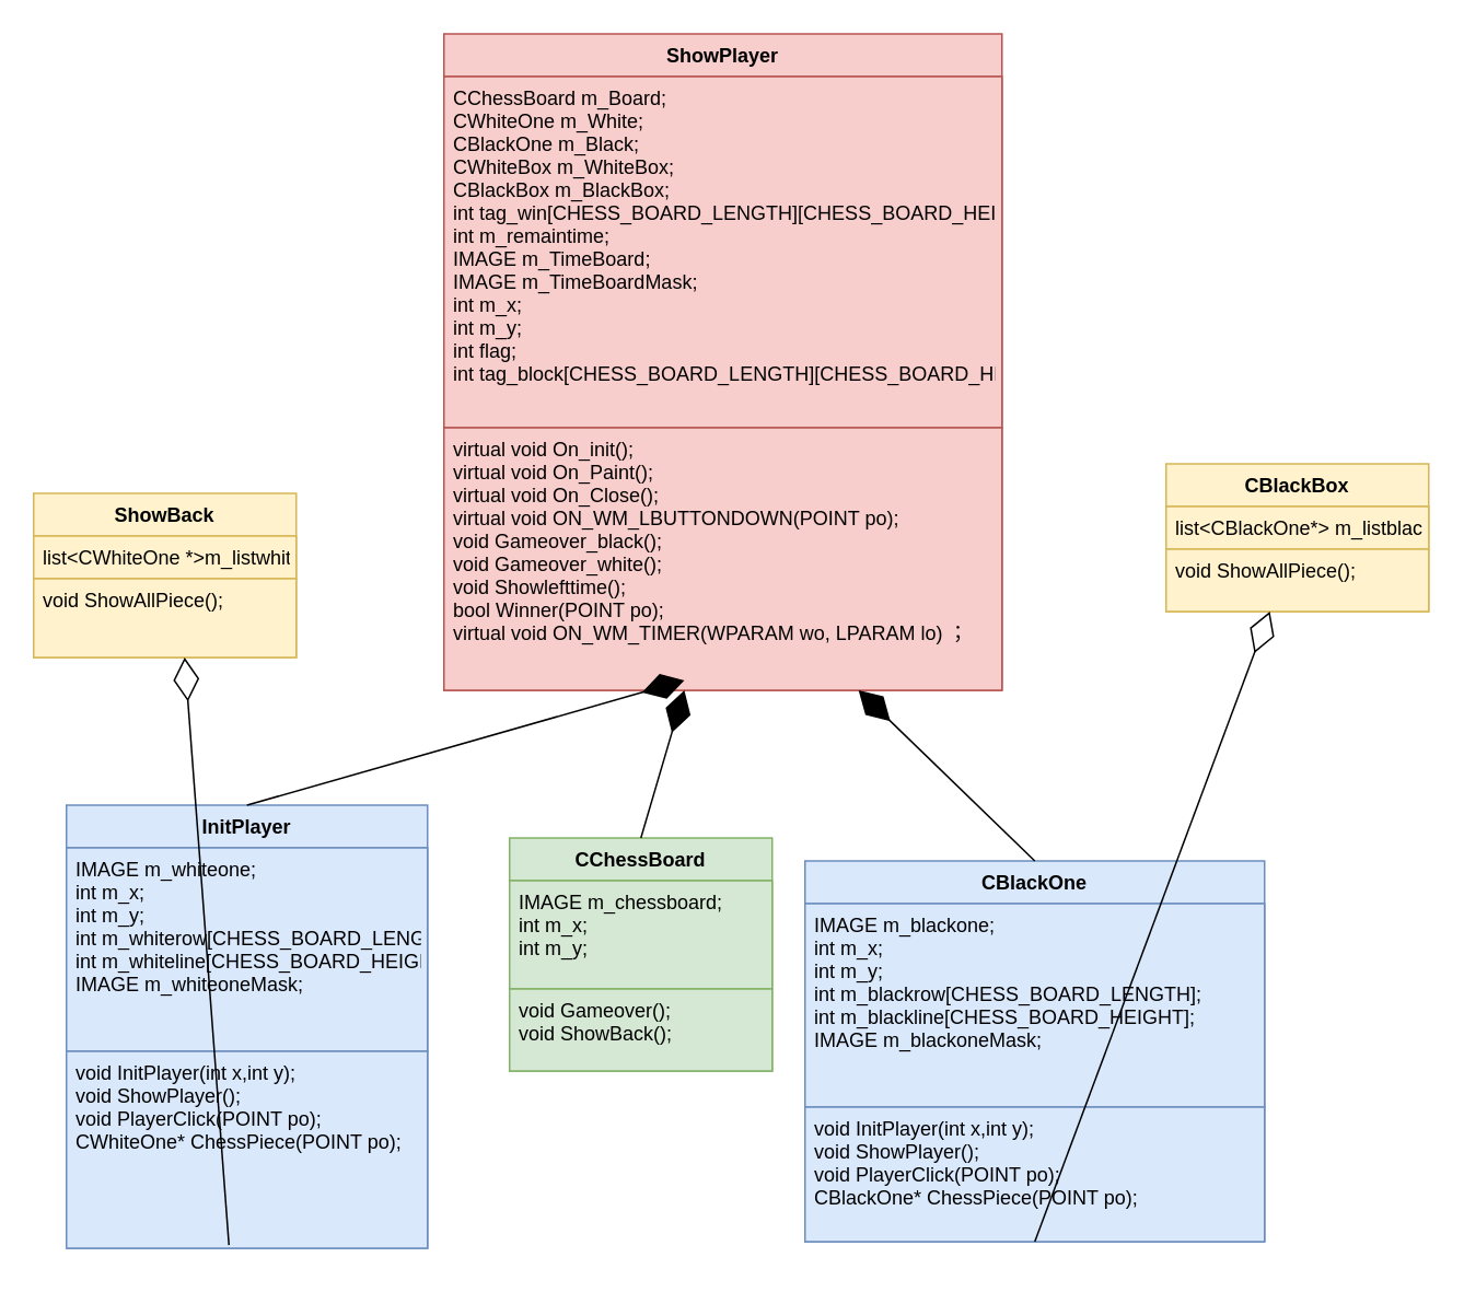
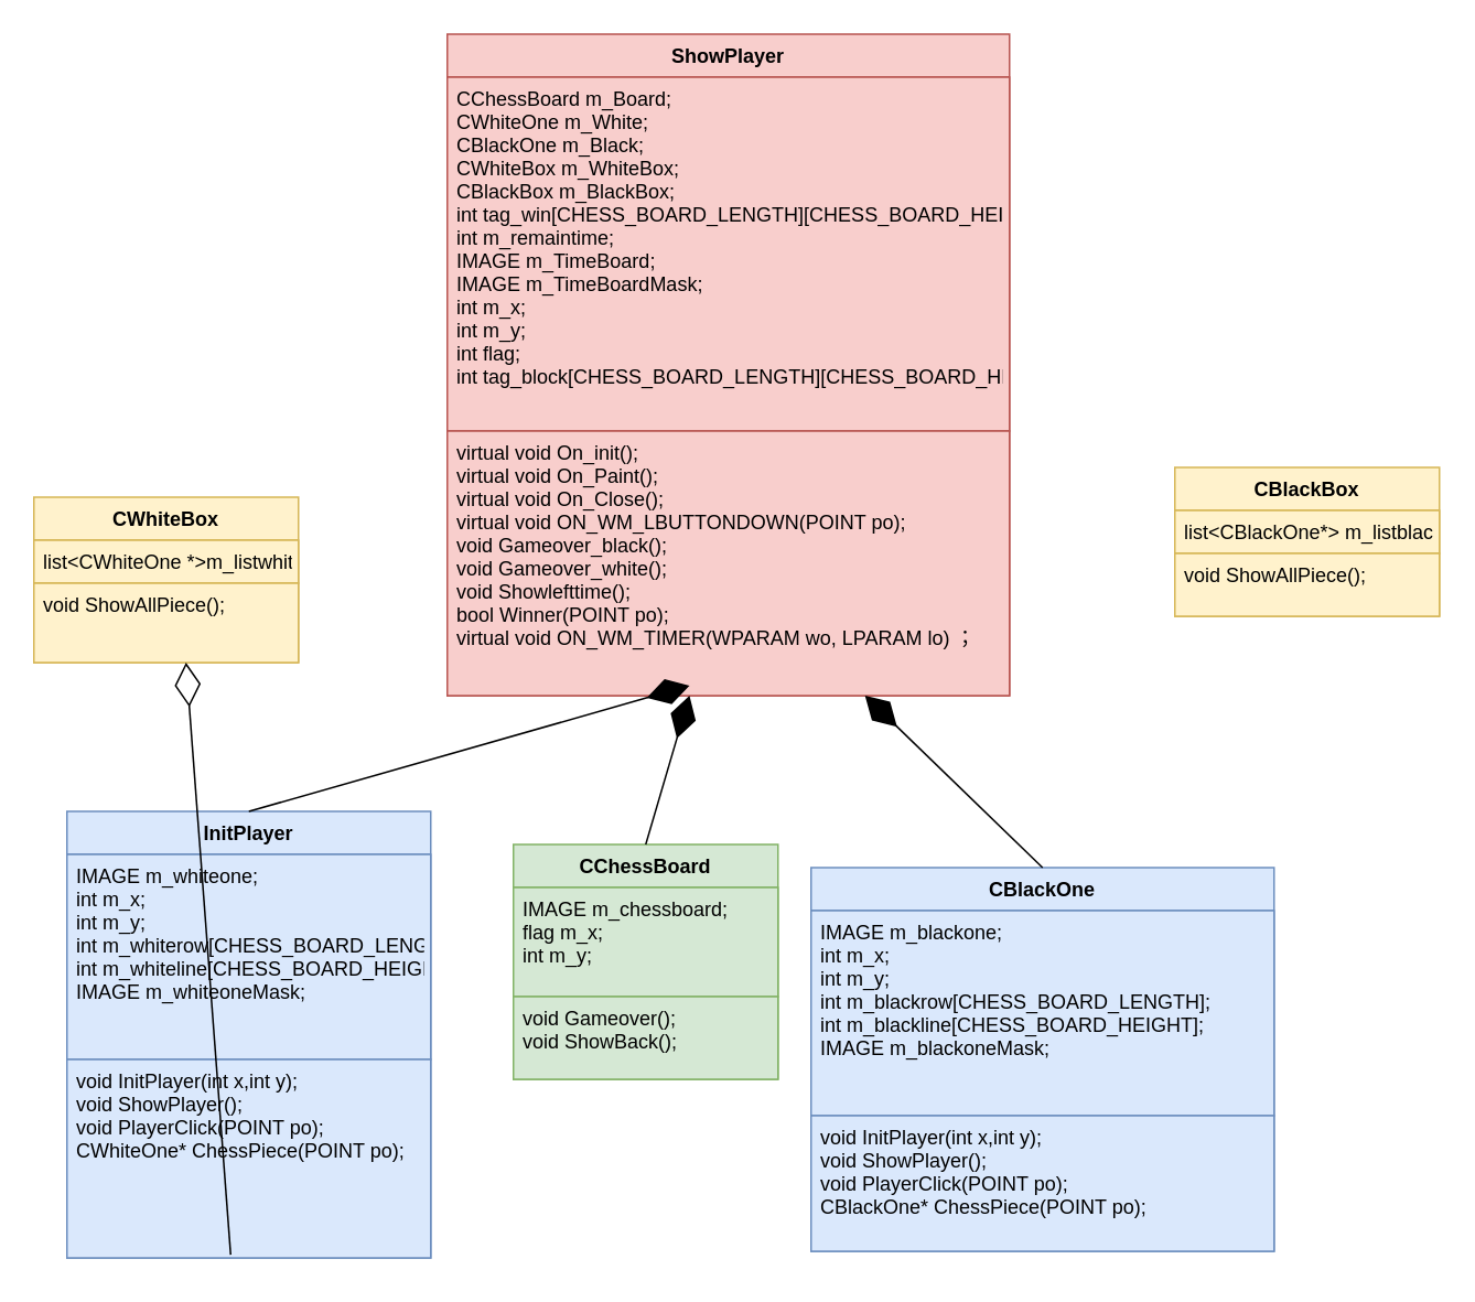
  <mxCell id="0" />
  <mxCell id="1" parent="0" />
  <mxCell id="2" value="CChessBoard" style="swimlane;fontStyle=1;align=center;verticalAlign=top;childLayout=stackLayout;horizontal=1;startSize=26;horizontalStack=0;resizeParent=1;resizeParentMax=0;resizeLast=0;collapsible=1;marginBottom=0;fillColor=#d5e8d4;strokeColor=#82b366;" parent="1" vertex="1"><mxGeometry x="310" y="510" width="160" height="142" as="geometry" /></mxCell>
- <mxCell id="3" value="IMAGE m_chessboard;&#10;int m_x;&#10;int m_y;" style="text;strokeColor=#82b366;fillColor=#d5e8d4;align=left;verticalAlign=top;spacingLeft=4;spacingRight=4;overflow=hidden;rotatable=0;points=[[0,0.5],[1,0.5]];portConstraint=eastwest;" parent="2" vertex="1"><mxGeometry y="26" width="160" height="66" as="geometry" /></mxCell>
+ <mxCell id="3" value="IMAGE m_chessboard;&#10;flag m_x;&#10;int m_y;" style="text;strokeColor=#82b366;fillColor=#d5e8d4;align=left;verticalAlign=top;spacingLeft=4;spacingRight=4;overflow=hidden;rotatable=0;points=[[0,0.5],[1,0.5]];portConstraint=eastwest;" parent="2" vertex="1"><mxGeometry y="26" width="160" height="66" as="geometry" /></mxCell>
  <mxCell id="4" value="void Gameover();&#10;void ShowBack();" style="text;strokeColor=#82b366;fillColor=#d5e8d4;align=left;verticalAlign=top;spacingLeft=4;spacingRight=4;overflow=hidden;rotatable=0;points=[[0,0.5],[1,0.5]];portConstraint=eastwest;" parent="2" vertex="1"><mxGeometry y="92" width="160" height="50" as="geometry" /></mxCell>
  <mxCell id="5" value="ShowPlayer" style="swimlane;fontStyle=1;align=center;verticalAlign=top;childLayout=stackLayout;horizontal=1;startSize=26;horizontalStack=0;resizeParent=1;resizeParentMax=0;resizeLast=0;collapsible=1;marginBottom=0;fillColor=#f8cecc;strokeColor=#b85450;" parent="1" vertex="1"><mxGeometry x="270" width="340" height="400" as="geometry" y="20" /></mxCell>
  <mxCell id="6" value="&#09;CChessBoard m_Board;&#10;&#09;CWhiteOne m_White;&#10;&#09;CBlackOne m_Black;&#10;&#09;CWhiteBox m_WhiteBox;&#10;&#09;CBlackBox m_BlackBox;&#10;&#09;int tag_win[CHESS_BOARD_LENGTH][CHESS_BOARD_HEIGHT];//黑白棋子标记位&#10;&#09;int m_remaintime;&#10;&#09;IMAGE m_TimeBoard;&#10;&#09;IMAGE m_TimeBoardMask;&#10;&#09;int m_x;&#10;&#09;int m_y;&#10;&#09;int flag;&#10;&#09;int tag_block[CHESS_BOARD_LENGTH][CHESS_BOARD_HEIGHT];//棋子标记位" style="text;strokeColor=#b85450;fillColor=#f8cecc;align=left;verticalAlign=top;spacingLeft=4;spacingRight=4;overflow=hidden;rotatable=0;points=[[0,0.5],[1,0.5]];portConstraint=eastwest;" parent="5" vertex="1"><mxGeometry y="26" width="340" height="214" as="geometry" /></mxCell>
  <mxCell id="7" value="virtual void On_init();&#10;&#09;virtual void On_Paint();&#10;&#09;virtual void On_Close();&#10;&#09;virtual void ON_WM_LBUTTONDOWN(POINT po);&#10;&#09;void Gameover_black();&#10;&#09;void Gameover_white();&#10;&#09;void Showlefttime();&#10;&#09;bool Winner(POINT po);&#10;&#09;virtual void ON_WM_TIMER(WPARAM wo, LPARAM lo) ；" style="text;strokeColor=#b85450;fillColor=#f8cecc;align=left;verticalAlign=top;spacingLeft=4;spacingRight=4;overflow=hidden;rotatable=0;points=[[0,0.5],[1,0.5]];portConstraint=eastwest;" parent="5" vertex="1"><mxGeometry y="240" width="340" height="160" as="geometry" /></mxCell>
  <mxCell id="8" value="InitPlayer" style="swimlane;fontStyle=1;align=center;verticalAlign=top;childLayout=stackLayout;horizontal=1;startSize=26;horizontalStack=0;resizeParent=1;resizeParentMax=0;resizeLast=0;collapsible=1;marginBottom=0;fillColor=#dae8fc;strokeColor=#6c8ebf;" parent="1" vertex="1"><mxGeometry x="40" y="490" width="220" height="270" as="geometry" /></mxCell>
  <mxCell id="9" value="IMAGE m_whiteone;&#10;&#09;int m_x;&#10;&#09;int m_y;&#10;&#09;int m_whiterow[CHESS_BOARD_LENGTH];&#10;&#09;int m_whiteline[CHESS_BOARD_HEIGHT];&#10;&#09;IMAGE m_whiteoneMask;" style="text;strokeColor=#6c8ebf;fillColor=#dae8fc;align=left;verticalAlign=top;spacingLeft=4;spacingRight=4;overflow=hidden;rotatable=0;points=[[0,0.5],[1,0.5]];portConstraint=eastwest;" parent="8" vertex="1"><mxGeometry y="26" width="220" height="124" as="geometry" /></mxCell>
  <mxCell id="10" value="void InitPlayer(int x,int y);&#10;&#09;void ShowPlayer();&#10;&#09;void PlayerClick(POINT po);&#10;&#09;CWhiteOne* ChessPiece(POINT po);" style="text;strokeColor=#6c8ebf;fillColor=#dae8fc;align=left;verticalAlign=top;spacingLeft=4;spacingRight=4;overflow=hidden;rotatable=0;points=[[0,0.5],[1,0.5]];portConstraint=eastwest;" parent="8" vertex="1"><mxGeometry y="150" width="220" height="120" as="geometry" /></mxCell>
  <mxCell id="11" value="CBlackOne" style="swimlane;fontStyle=1;align=center;verticalAlign=top;childLayout=stackLayout;horizontal=1;startSize=26;horizontalStack=0;resizeParent=1;resizeParentMax=0;resizeLast=0;collapsible=1;marginBottom=0;fillColor=#dae8fc;strokeColor=#6c8ebf;" parent="1" vertex="1"><mxGeometry x="490" y="524" width="280" height="232" as="geometry" /></mxCell>
  <mxCell id="12" value="&#09;IMAGE m_blackone;&#10;&#09;int m_x;&#10;&#09;int m_y;&#10;&#09;int m_blackrow[CHESS_BOARD_LENGTH];&#10;&#09;int m_blackline[CHESS_BOARD_HEIGHT];&#10;&#09;IMAGE m_blackoneMask;" style="text;strokeColor=#6c8ebf;fillColor=#dae8fc;align=left;verticalAlign=top;spacingLeft=4;spacingRight=4;overflow=hidden;rotatable=0;points=[[0,0.5],[1,0.5]];portConstraint=eastwest;" parent="11" vertex="1"><mxGeometry y="26" width="280" height="124" as="geometry" /></mxCell>
  <mxCell id="13" value="void InitPlayer(int x,int y);&#10;&#09;void ShowPlayer();&#10;&#09;void PlayerClick(POINT po);&#10;&#09;CBlackOne* ChessPiece(POINT po);" style="text;strokeColor=#6c8ebf;fillColor=#dae8fc;align=left;verticalAlign=top;spacingLeft=4;spacingRight=4;overflow=hidden;rotatable=0;points=[[0,0.5],[1,0.5]];portConstraint=eastwest;" parent="11" vertex="1"><mxGeometry y="150" width="280" height="82" as="geometry" /></mxCell>
  <mxCell id="14" value="" style="endArrow=diamondThin;endFill=1;endSize=24;html=1;exitX=0.5;exitY=0;exitDx=0;exitDy=0;" parent="1" source="2" target="7" edge="1"><mxGeometry width="160" relative="1" as="geometry"><mxPoint x="460" y="370" as="sourcePoint" /><mxPoint x="620" y="370" as="targetPoint" /></mxGeometry></mxCell>
  <mxCell id="15" value="" style="endArrow=diamondThin;endFill=1;endSize=24;html=1;exitX=0.5;exitY=0;exitDx=0;exitDy=0;" parent="1" source="11" target="7" edge="1"><mxGeometry width="160" relative="1" as="geometry"><mxPoint x="460" y="370" as="sourcePoint" /><mxPoint x="620" y="370" as="targetPoint" /></mxGeometry></mxCell>
  <mxCell id="16" value="" style="endArrow=diamondThin;endFill=1;endSize=24;html=1;exitX=0.5;exitY=0;exitDx=0;exitDy=0;entryX=0.431;entryY=0.962;entryDx=0;entryDy=0;entryPerimeter=0;" parent="1" source="8" target="7" edge="1"><mxGeometry width="160" relative="1" as="geometry"><mxPoint x="460" y="370" as="sourcePoint" /><mxPoint x="620" y="370" as="targetPoint" /></mxGeometry></mxCell>
- <mxCell id="17" value="ShowBack" style="swimlane;fontStyle=1;align=center;verticalAlign=top;childLayout=stackLayout;horizontal=1;startSize=26;horizontalStack=0;resizeParent=1;resizeParentMax=0;resizeLast=0;collapsible=1;marginBottom=0;fillColor=#fff2cc;strokeColor=#d6b656;" parent="1" vertex="1"><mxGeometry x="20" y="300" width="160" height="100" as="geometry" /></mxCell>
+ <mxCell id="17" value="CWhiteBox" style="swimlane;fontStyle=1;align=center;verticalAlign=top;childLayout=stackLayout;horizontal=1;startSize=26;horizontalStack=0;resizeParent=1;resizeParentMax=0;resizeLast=0;collapsible=1;marginBottom=0;fillColor=#fff2cc;strokeColor=#d6b656;" parent="1" vertex="1"><mxGeometry x="20" y="300" width="160" height="100" as="geometry" /></mxCell>
  <mxCell id="18" value="list&lt;CWhiteOne *&gt;m_listwhite;" style="text;strokeColor=#d6b656;fillColor=#fff2cc;align=left;verticalAlign=top;spacingLeft=4;spacingRight=4;overflow=hidden;rotatable=0;points=[[0,0.5],[1,0.5]];portConstraint=eastwest;" parent="17" vertex="1"><mxGeometry y="26" width="160" height="26" as="geometry" /></mxCell>
  <mxCell id="19" value="void ShowAllPiece();" style="text;strokeColor=#d6b656;fillColor=#fff2cc;align=left;verticalAlign=top;spacingLeft=4;spacingRight=4;overflow=hidden;rotatable=0;points=[[0,0.5],[1,0.5]];portConstraint=eastwest;" parent="17" vertex="1"><mxGeometry y="52" width="160" height="48" as="geometry" /></mxCell>
  <mxCell id="20" value="CBlackBox" style="swimlane;fontStyle=1;align=center;verticalAlign=top;childLayout=stackLayout;horizontal=1;startSize=26;horizontalStack=0;resizeParent=1;resizeParentMax=0;resizeLast=0;collapsible=1;marginBottom=0;fillColor=#fff2cc;strokeColor=#d6b656;" parent="1" vertex="1"><mxGeometry x="710" y="282" width="160" height="90" as="geometry" /></mxCell>
  <mxCell id="21" value="list&lt;CBlackOne*&gt; m_listblack;" style="text;strokeColor=#d6b656;fillColor=#fff2cc;align=left;verticalAlign=top;spacingLeft=4;spacingRight=4;overflow=hidden;rotatable=0;points=[[0,0.5],[1,0.5]];portConstraint=eastwest;" parent="20" vertex="1"><mxGeometry y="26" width="160" height="26" as="geometry" /></mxCell>
  <mxCell id="22" value="void ShowAllPiece();&#10;" style="text;strokeColor=#d6b656;fillColor=#fff2cc;align=left;verticalAlign=top;spacingLeft=4;spacingRight=4;overflow=hidden;rotatable=0;points=[[0,0.5],[1,0.5]];portConstraint=eastwest;" parent="20" vertex="1"><mxGeometry y="52" width="160" height="38" as="geometry" /></mxCell>
  <mxCell id="23" value="" style="endArrow=diamondThin;endFill=0;endSize=24;html=1;exitX=0.45;exitY=0.984;exitDx=0;exitDy=0;exitPerimeter=0;entryX=0.575;entryY=1;entryDx=0;entryDy=0;entryPerimeter=0;" parent="1" source="10" target="19" edge="1"><mxGeometry width="160" relative="1" as="geometry"><mxPoint x="200" y="690" as="sourcePoint" /><mxPoint x="100" y="370" as="targetPoint" /></mxGeometry></mxCell>
- <mxCell id="24" value="" style="endArrow=diamondThin;endFill=0;endSize=24;html=1;exitX=0.5;exitY=1;exitDx=0;exitDy=0;" parent="1" source="11" target="20" edge="1"><mxGeometry width="160" relative="1" as="geometry"><mxPoint x="410" y="570" as="sourcePoint" /><mxPoint x="570" y="570" as="targetPoint" /></mxGeometry></mxCell>
